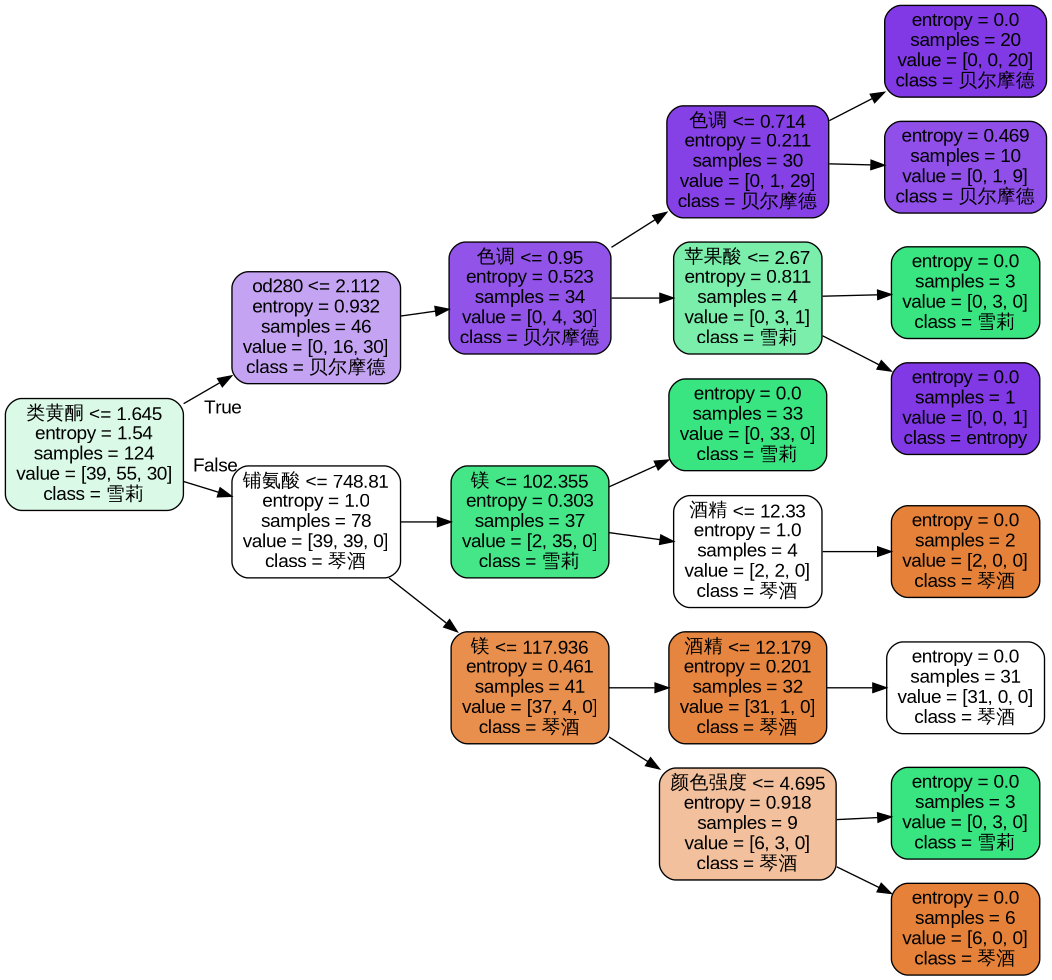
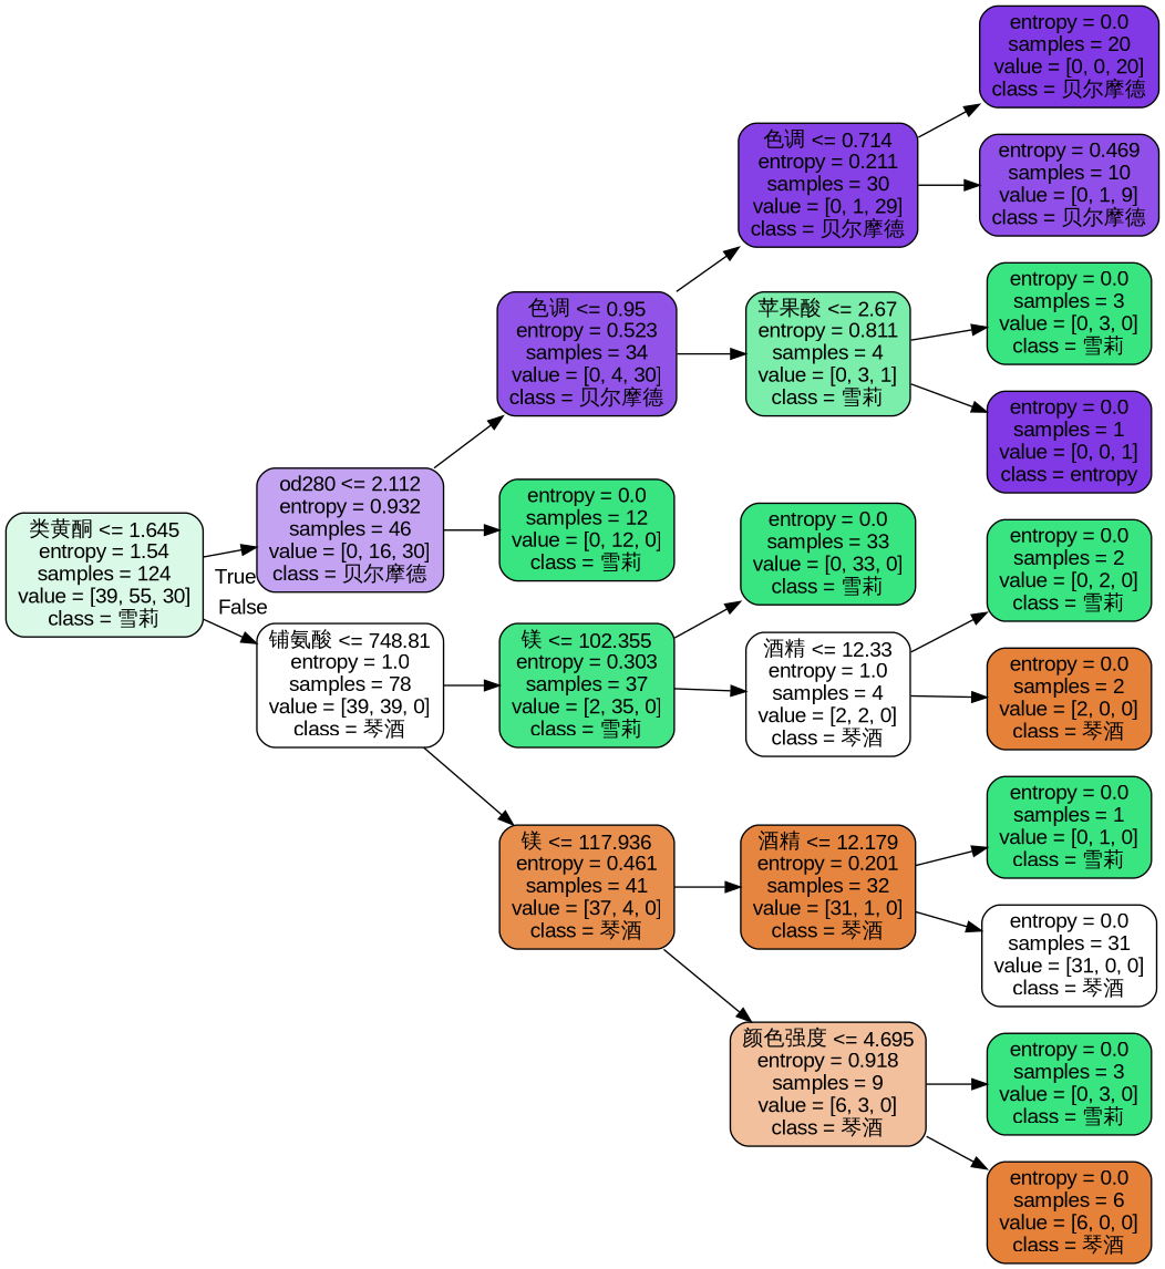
  digraph {
    fontname="Liberation Sans"
    rankdir=LR
    node [color=black fillcolor="#39e581" fontname="Liberation Sans" shape=box style="filled, rounded"]
    edge [fontname="Liberation Sans"]
    n1 [fillcolor="#dafae7" label="类黄酮 <= 1.645\nentropy = 1.54\nsamples = 124\nvalue = [39, 55, 30]\nclass = 雪莉"]
    n2 [fillcolor="#c4a3f3" label="od280 <= 2.112\nentropy = 0.932\nsamples = 46\nvalue = [0, 16, 30]\nclass = 贝尔摩德"]
    n3 [fillcolor="#ffffff" label="铺氨酸 <= 748.81\nentropy = 1.0\nsamples = 78\nvalue = [39, 39, 0]\nclass = 琴酒"]
    n4 [fillcolor="#9253e8" label="色调 <= 0.95\nentropy = 0.523\nsamples = 34\nvalue = [0, 4, 30]\nclass = 贝尔摩德"]
+   n5 [label="entropy = 0.0\nsamples = 12\nvalue = [0, 12, 0]\nclass = 雪莉"]
    n6 [fillcolor="#44e688" label="镁 <= 102.355\nentropy = 0.303\nsamples = 37\nvalue = [2, 35, 0]\nclass = 雪莉"]
    n7 [fillcolor="#e88f4e" label="镁 <= 117.936\nentropy = 0.461\nsamples = 41\nvalue = [37, 4, 0]\nclass = 琴酒"]
    n8 [fillcolor="#8540e6" label="色调 <= 0.714\nentropy = 0.211\nsamples = 30\nvalue = [0, 1, 29]\nclass = 贝尔摩德"]
    n9 [fillcolor="#7beeab" label="苹果酸 <= 2.67\nentropy = 0.811\nsamples = 4\nvalue = [0, 3, 1]\nclass = 雪莉"]
    n10 [fillcolor="#8139e5" label="entropy = 0.0\nsamples = 20\nvalue = [0, 0, 20]\nclass = 贝尔摩德"]
    n11 [fillcolor="#8f4fe8" label="entropy = 0.469\nsamples = 10\nvalue = [0, 1, 9]\nclass = 贝尔摩德"]
    n12 [label="entropy = 0.0\nsamples = 3\nvalue = [0, 3, 0]\nclass = 雪莉"]
    n13 [fillcolor="#8139e5" label="entropy = 0.0\nsamples = 1\nvalue = [0, 0, 1]\nclass = entropy"]
    n14 [label="entropy = 0.0\nsamples = 33\nvalue = [0, 33, 0]\nclass = 雪莉"]
    n15 [fillcolor="#ffffff" label="酒精 <= 12.33\nentropy = 1.0\nsamples = 4\nvalue = [2, 2, 0]\nclass = 琴酒"]
    n16 [fillcolor="#e6853f" label="酒精 <= 12.179\nentropy = 0.201\nsamples = 32\nvalue = [31, 1, 0]\nclass = 琴酒"]
    n17 [fillcolor="#f2c09c" label="颜色强度 <= 4.695\nentropy = 0.918\nsamples = 9\nvalue = [6, 3, 0]\nclass = 琴酒"]
+   n18 [label="entropy = 0.0\nsamples = 2\nvalue = [0, 2, 0]\nclass = 雪莉"]
    n19 [fillcolor="#e58139" label="entropy = 0.0\nsamples = 2\nvalue = [2, 0, 0]\nclass = 琴酒"]
+   n20 [label="entropy = 0.0\nsamples = 1\nvalue = [0, 1, 0]\nclass = 雪莉"]
    n21 [fillcolor="#ffffff" label="entropy = 0.0\nsamples = 31\nvalue = [31, 0, 0]\nclass = 琴酒"]
    n22 [label="entropy = 0.0\nsamples = 3\nvalue = [0, 3, 0]\nclass = 雪莉"]
    n23 [fillcolor="#e58139" label="entropy = 0.0\nsamples = 6\nvalue = [6, 0, 0]\nclass = 琴酒"]
    n1 -> n2 [headlabel=True labelangle=45 labeldistance=2.5]
    n1 -> n3 [headlabel=False labelangle=-45 labeldistance=2.5]
    n2 -> n4
+   n2 -> n5
    n3 -> n6
    n3 -> n7
    n4 -> n8
    n4 -> n9
    n6 -> n14
    n6 -> n15
    n7 -> n16
    n7 -> n17
    n8 -> n10
    n8 -> n11
    n9 -> n12
    n9 -> n13
+   n15 -> n18
    n15 -> n19
+   n16 -> n20
    n16 -> n21
    n17 -> n22
    n17 -> n23
  }
